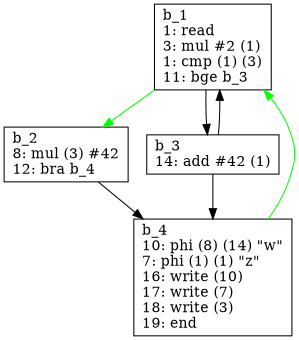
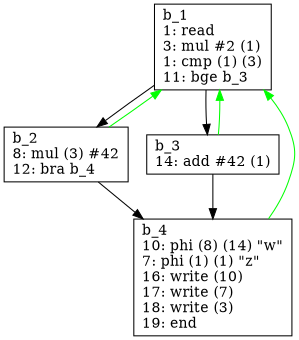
  digraph {
    node [shape=box]
    n1 [label="b_1\l1: read\l3: mul #2 (1)\l1: cmp (1) (3)\l11: bge b_3\l"]
    n2 [label="b_2\l8: mul (3) #42\l12: bra b_4\l"]
    n3 [label="b_3\l14: add #42 (1)\l"]
    n4 [label="b_4\l10: phi (8) (14) \"w\"\l7: phi (1) (1) \"z\"\l16: write (10)\l17: write (7)\l18: write (3)\l19: end\l"]
-   n1 -> n2 [color=green]
+   n1 -> n2
    n1 -> n3
+   n2 -> n1 [color=green]
    n2 -> n4
-   n3 -> n1 [color=black]
+   n3 -> n1 [color=green]
    n3 -> n4
    n4 -> n1 [color=green]
  }
